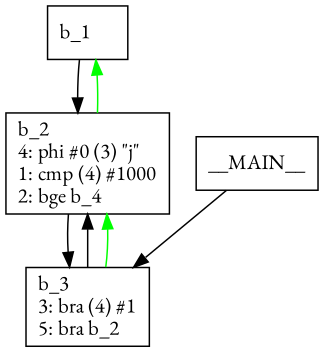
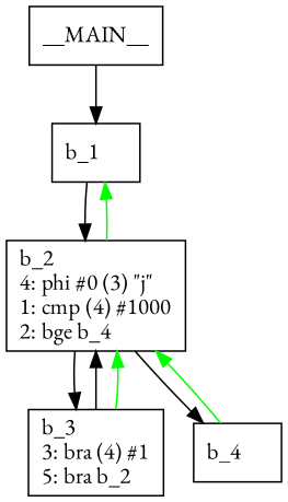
  digraph {
    fontname="EB Garamond"
    node [fontname="EB Garamond" shape=box]
    edge [fontname="EB Garamond"]
    n1 [label="b_1\l"]
    n2 [label="b_2\l4: phi #0 (3) \"j\"\l1: cmp (4) #1000\l2: bge b_4\l"]
    __MAIN__
    n4 [label="b_3\l3: bra (4) #1\l5: bra b_2\l"]
+   n5 [label="b_4\l"]
    n1 -> n2
    n2 -> n1 [color=green]
    n2 -> n4
-   __MAIN__ -> n4
+   n2 -> n5
+   __MAIN__ -> n1
    n4 -> n2
    n4 -> n2 [color=green]
+   n5 -> n2 [color=green]
  }
